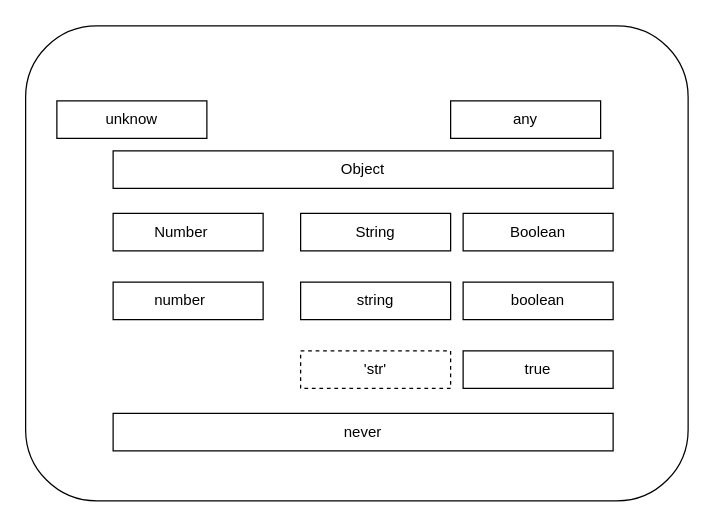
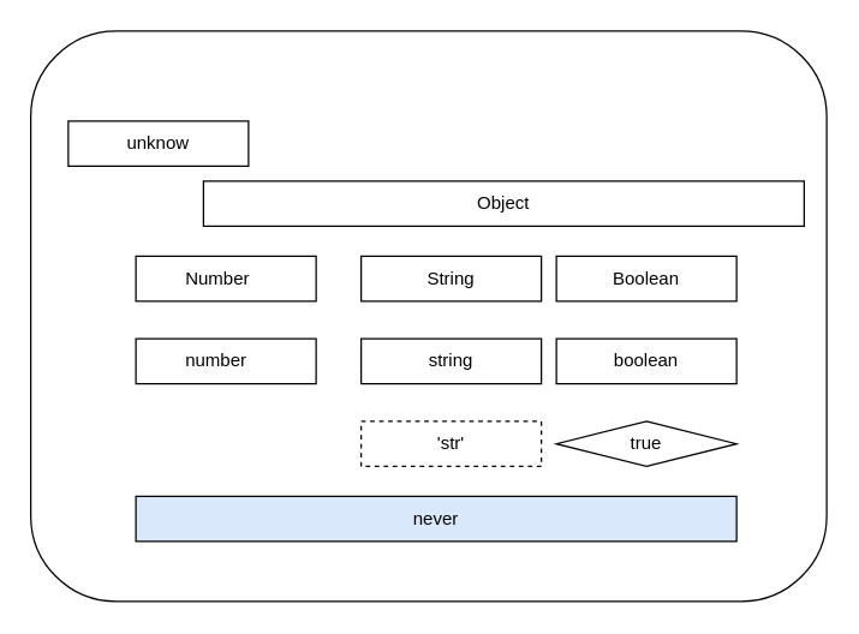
  <mxCell id="0" />
  <mxCell id="1" parent="0" />
  <mxCell id="2" value="" style="rounded=1;whiteSpace=wrap;html=1;" vertex="1" parent="1"><mxGeometry x="20" y="20" width="530" height="380" as="geometry" /></mxCell>
- <mxCell id="3" value="any&lt;br&gt;" style="rounded=0;whiteSpace=wrap;html=1;" vertex="1" parent="1"><mxGeometry x="360" y="80" width="120" height="30" as="geometry" /></mxCell>
  <mxCell id="4" value="'str'" style="rounded=0;whiteSpace=wrap;html=1;dashed=1;" vertex="1" parent="1"><mxGeometry x="240" y="280" width="120" height="30" as="geometry" /></mxCell>
  <mxCell id="5" value="unknow&lt;br&gt;" style="rounded=0;whiteSpace=wrap;html=1;" vertex="1" parent="1"><mxGeometry x="45" y="80" width="120" height="30" as="geometry" /></mxCell>
- <mxCell id="6" value="Object&lt;br&gt;" style="rounded=0;whiteSpace=wrap;html=1;" vertex="1" parent="1"><mxGeometry x="90" y="120" width="400" height="30" as="geometry" /></mxCell>
+ <mxCell id="6" value="Object&lt;br&gt;" style="rounded=0;whiteSpace=wrap;html=1;" vertex="1" parent="1"><mxGeometry x="135" y="120" width="400" height="30" as="geometry" /></mxCell>
  <mxCell id="7" value="Number&lt;span style=&quot;white-space: pre;&quot;&gt;&#09;&lt;/span&gt;" style="rounded=0;whiteSpace=wrap;html=1;" vertex="1" parent="1"><mxGeometry x="90" y="170" width="120" height="30" as="geometry" /></mxCell>
  <mxCell id="8" value="String" style="rounded=0;whiteSpace=wrap;html=1;" vertex="1" parent="1"><mxGeometry x="240" y="170" width="120" height="30" as="geometry" /></mxCell>
  <mxCell id="9" value="Boolean" style="rounded=0;whiteSpace=wrap;html=1;" vertex="1" parent="1"><mxGeometry x="370" y="170" width="120" height="30" as="geometry" /></mxCell>
  <mxCell id="10" value="number&lt;span style=&quot;white-space: pre;&quot;&gt;&#09;&lt;/span&gt;" style="rounded=0;whiteSpace=wrap;html=1;" vertex="1" parent="1"><mxGeometry x="90" y="225" width="120" height="30" as="geometry" /></mxCell>
  <mxCell id="11" value="string&lt;br&gt;" style="rounded=0;whiteSpace=wrap;html=1;" vertex="1" parent="1"><mxGeometry x="240" y="225" width="120" height="30" as="geometry" /></mxCell>
  <mxCell id="12" value="boolean" style="rounded=0;whiteSpace=wrap;html=1;" vertex="1" parent="1"><mxGeometry x="370" y="225" width="120" height="30" as="geometry" /></mxCell>
- <mxCell id="13" value="true" style="rounded=0;whiteSpace=wrap;html=1;" vertex="1" parent="1"><mxGeometry x="370" y="280" width="120" height="30" as="geometry" /></mxCell>
- <mxCell id="14" value="never" style="rounded=0;whiteSpace=wrap;html=1;" vertex="1" parent="1"><mxGeometry x="90" y="330" width="400" height="30" as="geometry" /></mxCell>
+ <mxCell id="13" value="true" style="rhombus;whiteSpace=wrap;html=1;" vertex="1" parent="1"><mxGeometry x="370" y="280" width="120" height="30" as="geometry" /></mxCell>
+ <mxCell id="14" value="never" style="rounded=0;whiteSpace=wrap;html=1;fillColor=#dae8fc;" vertex="1" parent="1"><mxGeometry x="90" y="330" width="400" height="30" as="geometry" /></mxCell>
